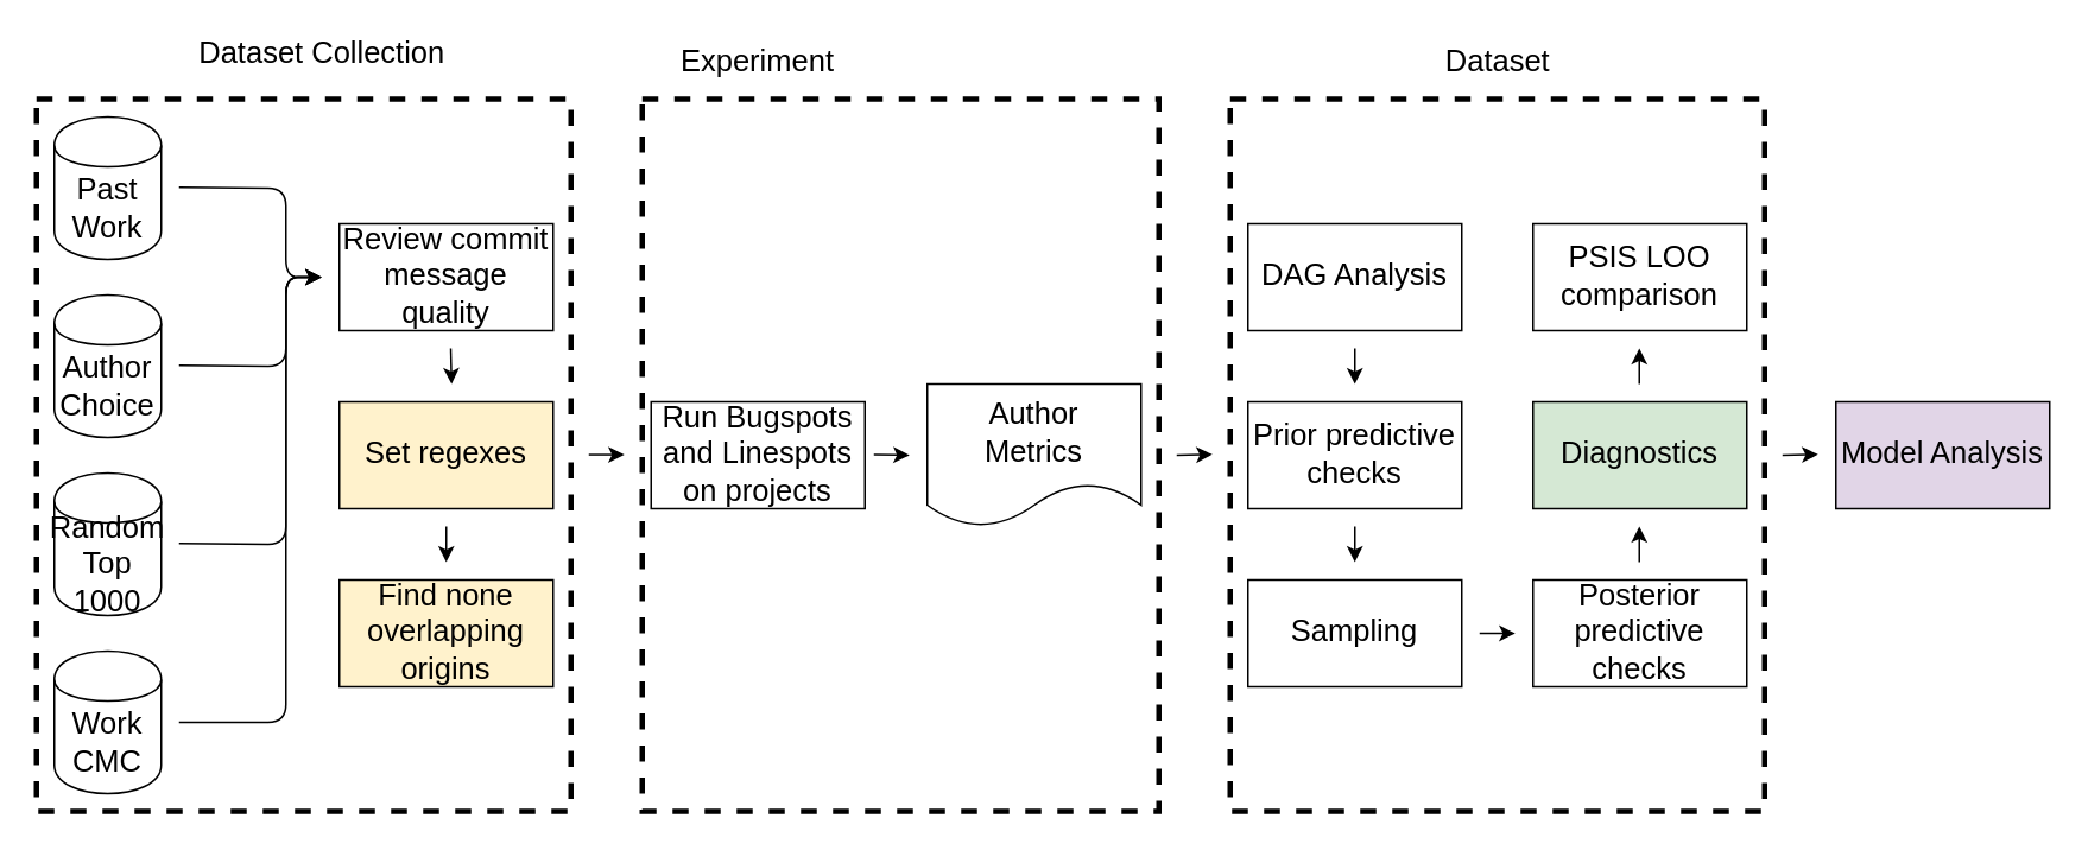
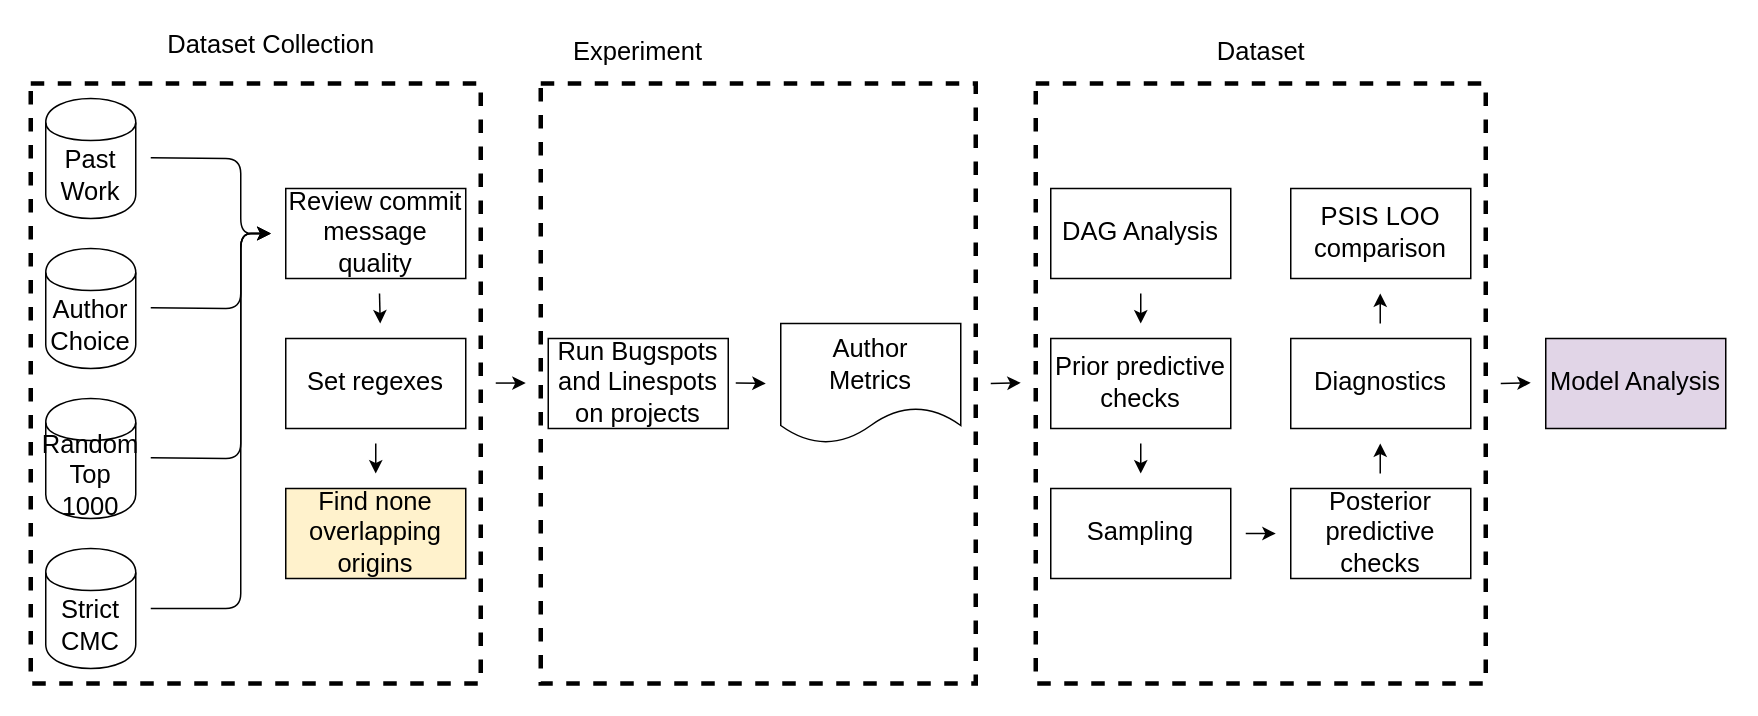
  <mxCell id="0" />
  <mxCell id="1" parent="0" />
  <mxCell id="2" value="" style="rounded=0;whiteSpace=wrap;html=1;fillColor=none;dashed=1;strokeWidth=3;fontSize=17;" vertex="1" parent="1"><mxGeometry x="20" y="55" width="300" height="400" as="geometry" /></mxCell>
  <mxCell id="3" value="" style="rounded=0;whiteSpace=wrap;html=1;dashed=1;strokeWidth=3;fillColor=none;fontSize=17;" parent="1" vertex="1"><mxGeometry x="690" y="55" width="300" height="400" as="geometry" /></mxCell>
  <mxCell id="4" value="&lt;div style=&quot;font-size: 17px;&quot;&gt;Random&lt;/div&gt;&lt;div style=&quot;font-size: 17px;&quot;&gt;Top 1000&lt;br style=&quot;font-size: 17px;&quot;&gt;&lt;/div&gt;" style="shape=cylinder;whiteSpace=wrap;html=1;boundedLbl=1;backgroundOutline=1;fontSize=17;" parent="1" vertex="1"><mxGeometry x="30" y="265" width="60" height="80" as="geometry" /></mxCell>
  <mxCell id="5" value="&lt;div style=&quot;font-size: 17px;&quot;&gt;Author&lt;/div&gt;&lt;div style=&quot;font-size: 17px;&quot;&gt;Choice&lt;br style=&quot;font-size: 17px;&quot;&gt;&lt;/div&gt;" style="shape=cylinder;whiteSpace=wrap;html=1;boundedLbl=1;backgroundOutline=1;fontSize=17;" parent="1" vertex="1"><mxGeometry x="30" y="165" width="60" height="80" as="geometry" /></mxCell>
  <mxCell id="6" value="&lt;div style=&quot;font-size: 17px;&quot;&gt;Past&lt;/div&gt;&lt;div style=&quot;font-size: 17px;&quot;&gt;Work&lt;br style=&quot;font-size: 17px;&quot;&gt;&lt;/div&gt;" style="shape=cylinder;whiteSpace=wrap;html=1;boundedLbl=1;backgroundOutline=1;fontSize=17;" parent="1" vertex="1"><mxGeometry x="30" y="65" width="60" height="80" as="geometry" /></mxCell>
- <mxCell id="7" value="&lt;div style=&quot;font-size: 17px;&quot;&gt;Work&lt;/div&gt;&lt;div style=&quot;font-size: 17px;&quot;&gt;CMC&lt;br style=&quot;font-size: 17px;&quot;&gt;&lt;/div&gt;" style="shape=cylinder;whiteSpace=wrap;html=1;boundedLbl=1;backgroundOutline=1;fontSize=17;" parent="1" vertex="1"><mxGeometry x="30" y="365" width="60" height="80" as="geometry" /></mxCell>
+ <mxCell id="7" value="&lt;div style=&quot;font-size: 17px;&quot;&gt;Strict&lt;/div&gt;&lt;div style=&quot;font-size: 17px;&quot;&gt;CMC&lt;br style=&quot;font-size: 17px;&quot;&gt;&lt;/div&gt;" style="shape=cylinder;whiteSpace=wrap;html=1;boundedLbl=1;backgroundOutline=1;fontSize=17;" parent="1" vertex="1"><mxGeometry x="30" y="365" width="60" height="80" as="geometry" /></mxCell>
  <mxCell id="8" value="" style="endArrow=classic;html=1;fontSize=17;" parent="1" edge="1"><mxGeometry width="50" height="50" relative="1" as="geometry"><mxPoint x="100" y="104.5" as="sourcePoint" /><mxPoint x="180" y="155" as="targetPoint" /><Array as="points"><mxPoint x="160" y="105" /><mxPoint x="160" y="155" /></Array></mxGeometry></mxCell>
  <mxCell id="9" value="" style="endArrow=classic;html=1;fontSize=17;" parent="1" edge="1"><mxGeometry width="50" height="50" relative="1" as="geometry"><mxPoint x="100" y="204.5" as="sourcePoint" /><mxPoint x="180" y="155" as="targetPoint" /><Array as="points"><mxPoint x="160" y="205" /><mxPoint x="160" y="155" /></Array></mxGeometry></mxCell>
  <mxCell id="10" value="" style="endArrow=classic;html=1;fontSize=17;" parent="1" edge="1"><mxGeometry width="50" height="50" relative="1" as="geometry"><mxPoint x="100" y="304.5" as="sourcePoint" /><mxPoint x="180" y="155" as="targetPoint" /><Array as="points"><mxPoint x="160" y="305" /><mxPoint x="160" y="155" /></Array></mxGeometry></mxCell>
  <mxCell id="11" value="" style="endArrow=classic;html=1;fontSize=17;" parent="1" edge="1"><mxGeometry width="50" height="50" relative="1" as="geometry"><mxPoint x="100" y="405" as="sourcePoint" /><mxPoint x="180" y="155" as="targetPoint" /><Array as="points"><mxPoint x="160" y="405" /><mxPoint x="160" y="155" /></Array></mxGeometry></mxCell>
  <mxCell id="12" value="&lt;div style=&quot;font-size: 17px;&quot;&gt;Review commit message quality&lt;br style=&quot;font-size: 17px;&quot;&gt;&lt;/div&gt;" style="rounded=0;whiteSpace=wrap;html=1;fontSize=17;" parent="1" vertex="1"><mxGeometry x="190" y="125" width="120" height="60" as="geometry" /></mxCell>
  <mxCell id="13" value="Find none overlapping origins" style="rounded=0;whiteSpace=wrap;html=1;fontSize=17;fillColor=#fff2cc;" parent="1" vertex="1"><mxGeometry x="190" y="325" width="120" height="60" as="geometry" /></mxCell>
- <mxCell id="14" value="Set regexes" style="rounded=0;whiteSpace=wrap;html=1;fontSize=17;fillColor=#fff2cc;" parent="1" vertex="1"><mxGeometry x="190" y="225" width="120" height="60" as="geometry" /></mxCell>
+ <mxCell id="14" value="Set regexes" style="rounded=0;whiteSpace=wrap;html=1;fontSize=17;" parent="1" vertex="1"><mxGeometry x="190" y="225" width="120" height="60" as="geometry" /></mxCell>
  <mxCell id="15" value="Run Bugspots and Linespots on projects" style="rounded=0;whiteSpace=wrap;html=1;fontSize=17;" parent="1" vertex="1"><mxGeometry x="365" y="225" width="120" height="60" as="geometry" /></mxCell>
  <mxCell id="16" value="&lt;div style=&quot;font-size: 17px;&quot;&gt;Author&lt;/div&gt;&lt;div style=&quot;font-size: 17px;&quot;&gt;Metrics&lt;br style=&quot;font-size: 17px;&quot;&gt;&lt;/div&gt;" style="shape=document;whiteSpace=wrap;html=1;boundedLbl=1;fontSize=17;" parent="1" vertex="1"><mxGeometry x="520" y="215" width="120" height="80" as="geometry" /></mxCell>
  <mxCell id="17" value="Prior predictive checks" style="rounded=0;whiteSpace=wrap;html=1;fontSize=17;" parent="1" vertex="1"><mxGeometry x="700" y="225" width="120" height="60" as="geometry" /></mxCell>
  <mxCell id="18" value="" style="endArrow=classic;html=1;fontSize=17;" parent="1" edge="1"><mxGeometry width="50" height="50" relative="1" as="geometry"><mxPoint x="660" y="255.08" as="sourcePoint" /><mxPoint x="680" y="254.58" as="targetPoint" /></mxGeometry></mxCell>
  <mxCell id="19" value="DAG Analysis" style="rounded=0;whiteSpace=wrap;html=1;fontSize=17;" parent="1" vertex="1"><mxGeometry x="700" y="125" width="120" height="60" as="geometry" /></mxCell>
  <mxCell id="20" value="Sampling" style="rounded=0;whiteSpace=wrap;html=1;fontSize=17;" parent="1" vertex="1"><mxGeometry x="700" y="325" width="120" height="60" as="geometry" /></mxCell>
  <mxCell id="21" value="Model Analysis" style="rounded=0;whiteSpace=wrap;html=1;fontSize=17;fillColor=#e1d5e7;" parent="1" vertex="1"><mxGeometry x="1030" y="225" width="120" height="60" as="geometry" /></mxCell>
  <mxCell id="22" value="Dataset Collection" style="text;html=1;strokeColor=none;fillColor=none;align=center;verticalAlign=middle;whiteSpace=wrap;rounded=0;dashed=1;fontSize=17;" parent="1" vertex="1"><mxGeometry x="88.75" y="20" width="182.5" height="20" as="geometry" /></mxCell>
  <mxCell id="23" value="Dataset" style="text;html=1;strokeColor=none;fillColor=none;align=center;verticalAlign=middle;whiteSpace=wrap;rounded=0;dashed=1;fontSize=17;" parent="1" vertex="1"><mxGeometry x="797.5" y="25" width="85" height="20" as="geometry" /></mxCell>
- <mxCell id="24" value="Diagnostics" style="rounded=0;whiteSpace=wrap;html=1;fontSize=17;fillColor=#d5e8d4;" vertex="1" parent="1"><mxGeometry x="860" y="225" width="120" height="60" as="geometry" /></mxCell>
+ <mxCell id="24" value="Diagnostics" style="rounded=0;whiteSpace=wrap;html=1;fontSize=17;" vertex="1" parent="1"><mxGeometry x="860" y="225" width="120" height="60" as="geometry" /></mxCell>
  <mxCell id="25" value="PSIS LOO comparison" style="rounded=0;whiteSpace=wrap;html=1;fontSize=17;" vertex="1" parent="1"><mxGeometry x="860" y="125" width="120" height="60" as="geometry" /></mxCell>
  <mxCell id="26" value="" style="endArrow=classic;html=1;fontSize=17;" edge="1" parent="1"><mxGeometry width="50" height="50" relative="1" as="geometry"><mxPoint x="1000" y="255" as="sourcePoint" /><mxPoint x="1020" y="254.58" as="targetPoint" /></mxGeometry></mxCell>
  <mxCell id="27" value="" style="endArrow=classic;html=1;fontSize=17;movable=0;resizable=0;rotatable=0;deletable=0;editable=0;connectable=0;" edge="1" parent="1"><mxGeometry width="50" height="50" relative="1" as="geometry"><mxPoint x="252.5" y="195" as="sourcePoint" /><mxPoint x="253" y="215" as="targetPoint" /></mxGeometry></mxCell>
  <mxCell id="28" value="" style="endArrow=classic;html=1;fontSize=17;movable=0;resizable=0;rotatable=0;deletable=0;editable=0;connectable=0;" edge="1" parent="1"><mxGeometry width="50" height="50" relative="1" as="geometry"><mxPoint x="250" y="295" as="sourcePoint" /><mxPoint x="250" y="315" as="targetPoint" /></mxGeometry></mxCell>
  <mxCell id="29" value="" style="endArrow=classic;html=1;fontSize=17;" edge="1" parent="1"><mxGeometry width="50" height="50" relative="1" as="geometry"><mxPoint x="490" y="254.71" as="sourcePoint" /><mxPoint x="510" y="255" as="targetPoint" /><Array as="points"><mxPoint x="490" y="254.71" /></Array></mxGeometry></mxCell>
  <mxCell id="30" value="" style="endArrow=classic;html=1;fontSize=17;" edge="1" parent="1"><mxGeometry width="50" height="50" relative="1" as="geometry"><mxPoint x="760" y="195" as="sourcePoint" /><mxPoint x="760" y="215" as="targetPoint" /></mxGeometry></mxCell>
  <mxCell id="31" value="" style="endArrow=classic;html=1;fontSize=17;" edge="1" parent="1"><mxGeometry width="50" height="50" relative="1" as="geometry"><mxPoint x="760" y="295" as="sourcePoint" /><mxPoint x="760" y="315" as="targetPoint" /></mxGeometry></mxCell>
  <mxCell id="32" value="" style="endArrow=classic;html=1;fontSize=17;" edge="1" parent="1"><mxGeometry width="50" height="50" relative="1" as="geometry"><mxPoint x="330" y="254.71" as="sourcePoint" /><mxPoint x="350" y="254.71" as="targetPoint" /></mxGeometry></mxCell>
  <mxCell id="33" value="" style="endArrow=classic;html=1;fontSize=17;" edge="1" parent="1"><mxGeometry width="50" height="50" relative="1" as="geometry"><mxPoint x="830" y="355" as="sourcePoint" /><mxPoint x="850" y="355" as="targetPoint" /></mxGeometry></mxCell>
  <mxCell id="34" value="" style="endArrow=classic;html=1;fontSize=17;" edge="1" parent="1"><mxGeometry width="50" height="50" relative="1" as="geometry"><mxPoint x="919.66" y="215" as="sourcePoint" /><mxPoint x="919.66" y="195" as="targetPoint" /></mxGeometry></mxCell>
  <mxCell id="35" value="Posterior predictive checks" style="rounded=0;whiteSpace=wrap;html=1;strokeWidth=1;fontSize=17;" vertex="1" parent="1"><mxGeometry x="860" y="325" width="120" height="60" as="geometry" /></mxCell>
  <mxCell id="36" value="" style="endArrow=classic;html=1;fontSize=17;" edge="1" parent="1"><mxGeometry width="50" height="50" relative="1" as="geometry"><mxPoint x="919.66" y="315" as="sourcePoint" /><mxPoint x="919.66" y="295" as="targetPoint" /></mxGeometry></mxCell>
  <mxCell id="37" value="" style="rounded=0;whiteSpace=wrap;html=1;strokeWidth=3;fontSize=17;fillColor=none;dashed=1;" vertex="1" parent="1"><mxGeometry x="360" y="55" width="290" height="400" as="geometry" /></mxCell>
  <mxCell id="38" value="Experiment" style="text;html=1;strokeColor=none;fillColor=none;align=center;verticalAlign=middle;whiteSpace=wrap;rounded=0;dashed=1;fontSize=17;" vertex="1" parent="1"><mxGeometry x="370" y="25" width="110" height="20" as="geometry" /></mxCell>
